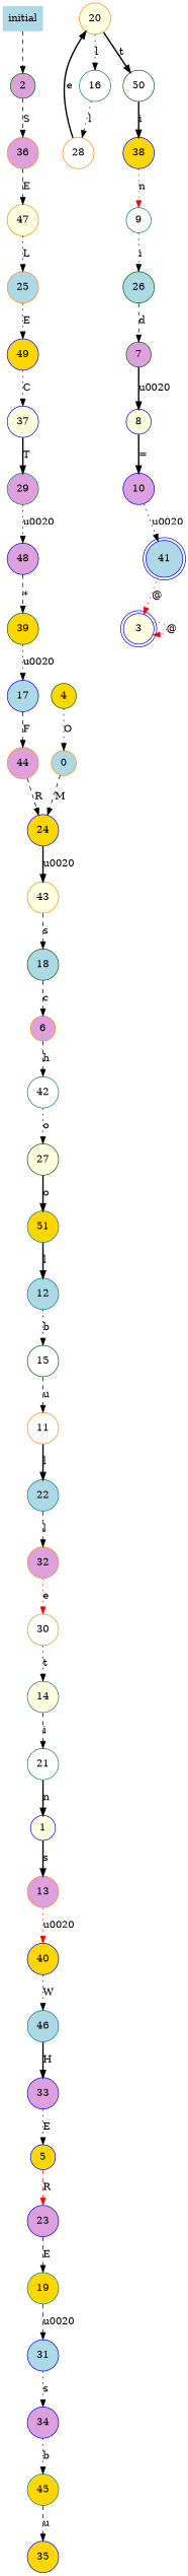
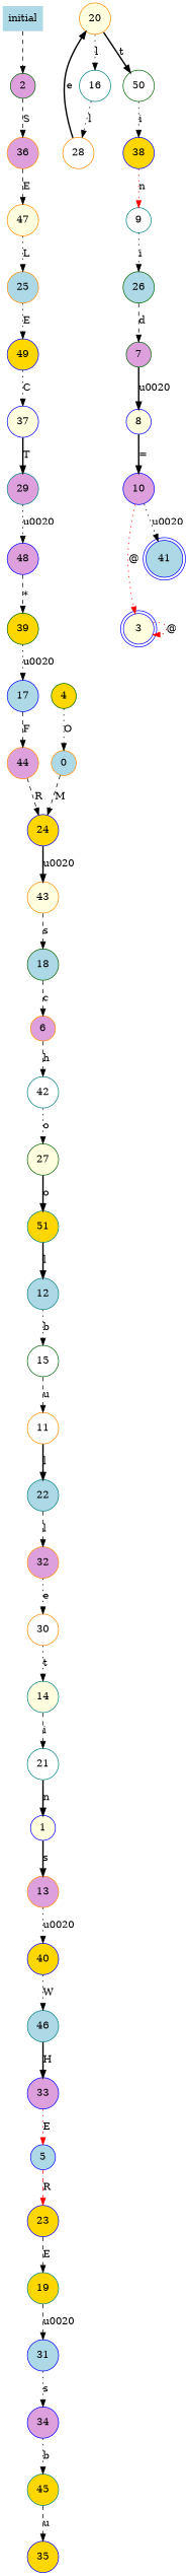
  digraph {
    rankdir=TB
    node [color=blue fillcolor=plum shape=circle style=filled]
    edge [style=dotted]
    0 [color=darkorange fillcolor=lightblue]
    24 [fillcolor=gold]
    43 [color=darkorange fillcolor=lightyellow]
    18 [color=darkgreen fillcolor=lightblue]
    1 [fillcolor=lightyellow]
    13 [color=darkorange]
    40 [fillcolor=gold]
    46 [color=teal fillcolor=lightblue]
    2 [color=darkgreen]
    36 [color=darkorange]
    47 [color=darkorange fillcolor=lightyellow]
    initial [color=teal fillcolor=lightblue shape=plaintext]
    25 [color=darkorange fillcolor=lightblue]
    3 [fillcolor=lightyellow shape=doublecircle]
    4 [color=darkgreen fillcolor=gold]
-   5 [fillcolor=gold]
-   23
+   5 [fillcolor=lightblue]
+   23 [fillcolor=gold]
    19 [color=teal fillcolor=gold]
    31 [fillcolor=lightblue]
    6 [color=darkorange]
    42 [color=teal fillcolor=white]
    27 [color=darkgreen fillcolor=lightyellow]
    51 [color=teal fillcolor=gold]
    7 [color=darkgreen]
    8 [fillcolor=lightyellow]
    10
    41 [fillcolor=lightblue shape=doublecircle]
    9 [color=teal fillcolor=white]
    26 [color=darkgreen fillcolor=lightblue]
    11 [color=darkorange fillcolor=white]
    22 [color=teal fillcolor=lightblue]
    32 [color=darkorange]
    30 [color=darkorange fillcolor=white]
    12 [color=teal fillcolor=lightblue]
    15 [color=darkgreen fillcolor=white]
    33
    14 [color=teal fillcolor=lightyellow]
    21 [color=teal fillcolor=white]
    16 [color=teal fillcolor=white]
    28 [color=darkorange fillcolor=white]
    20 [color=darkorange fillcolor=lightyellow]
    50 [color=darkgreen fillcolor=white]
    17 [fillcolor=lightblue]
    44 [color=darkorange]
    34
    45 [color=teal fillcolor=gold]
    38 [fillcolor=gold]
    49 [fillcolor=gold]
    37 [fillcolor=lightyellow]
    29 [color=teal]
    48
    39 [color=darkgreen fillcolor=gold]
    35 [fillcolor=gold]
    0 -> 24 [label=M style=dashed]
    24 -> 43 [label="\u0020" style=bold]
    43 -> 18 [label=s style=dashed]
    18 -> 6 [label=c style=dashed]
    1 -> 13 [label=s style=bold]
-   13 -> 40 [label="\u0020" color=red]
+   13 -> 40 [label="\u0020"]
    40 -> 46 [label=W]
    46 -> 33 [label=H style=bold]
    2 -> 36 [label=S style=dashed]
    36 -> 47 [label=E style=dashed]
    47 -> 25 [label=L]
    initial -> 2 [style=dashed]
    25 -> 49 [label=E]
    3 -> 3 [color=red label="@"]
    4 -> 0 [label=O]
    5 -> 23 [color=red label=R style=dashed]
    23 -> 19 [label=E style=dashed]
    19 -> 31 [label="\u0020" style=dashed]
    31 -> 34 [label=s]
    6 -> 42 [label=h style=dashed]
    42 -> 27 [label=o]
    27 -> 51 [label=o style=bold]
    51 -> 12 [label=l style=bold]
    7 -> 8 [label="\u0020" style=bold]
    8 -> 10 [label="=" style=bold]
    10 -> 41 [label="\u0020"]
-   41 -> 3 [color=red label="@"]
+   10 -> 3 [color=red label="@"]
    9 -> 26 [label=i]
    26 -> 7 [label=d style=dashed]
    11 -> 22 [label=l style=bold]
    22 -> 32 [label=l style=dashed]
-   32 -> 30 [label=e color=red]
+   32 -> 30 [label=e]
    30 -> 14 [label=t]
    12 -> 15 [label=b]
    15 -> 11 [label=u style=dashed]
-   33 -> 5 [label=E]
+   33 -> 5 [label=E color=red]
    14 -> 21 [label=i style=dashed]
    21 -> 1 [label=n style=bold]
    16 -> 28 [label=l]
    28 -> 20 [label=e style=bold]
    20 -> 16 [label=l]
    20 -> 50 [label=t style=bold]
-   50 -> 38 [label=i style=bold]
+   50 -> 38 [label=i]
    17 -> 44 [label=F style=dashed]
    44 -> 24 [label=R style=dashed]
    34 -> 45 [label=b]
    45 -> 35 [label=u style=dashed]
    38 -> 9 [color=red label=n]
    49 -> 37 [label=C]
    37 -> 29 [label=T style=bold]
    29 -> 48 [label="\u0020"]
    48 -> 39 [label="*" style=dashed]
    39 -> 17 [label="\u0020"]
  }
